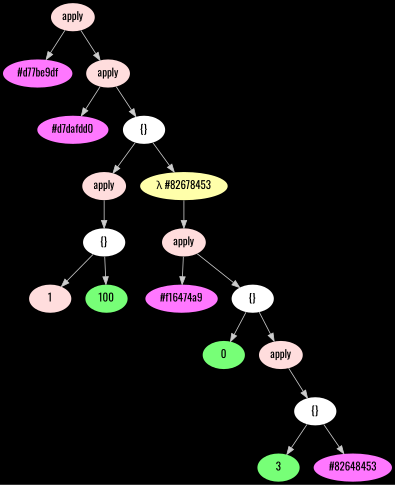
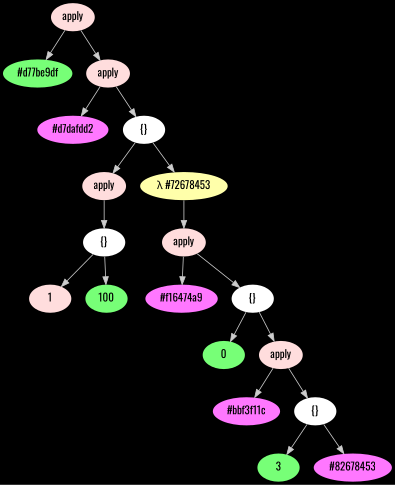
  digraph {
    bgcolor=black
    fontname=Oswald
    node [color=invis fillcolor="#ffdddd" fontcolor=black fontname=Oswald style=filled]
    edge [color="#cccccc" fontname=Oswald]
    n1 [fillcolor="#77ff77" label=0]
    n2 [label=1]
    n3 [fillcolor="#77ff77" label=3]
    n4 [fillcolor="#77ff77" label=100]
-   n5 [fillcolor="#ff77ff" label="#d77be9df"]
-   n6 [fillcolor="#ff77ff" label="#d7dafdd0"]
+   n5 [fillcolor="#77ff77" label="#d77be9df"]
+   n6 [fillcolor="#ff77ff" label="#d7dafdd2"]
+   n7 [fillcolor="#ff77ff" label="#bbf3f11c"]
    n8 [fillcolor="#ff77ff" label="#f16474a9"]
-   n9 [fillcolor="#ff77ff" label="#82648453"]
+   n9 [fillcolor="#ff77ff" label="#82678453"]
    n10 [fillcolor=white label="{}"]
    n11 [label=apply]
-   n12 [fillcolor="#ffffaa" label="λ #82678453"]
+   n12 [fillcolor="#ffffaa" label="λ #72678453"]
    n13 [fillcolor=white label="{}"]
    n14 [label=apply]
    n15 [fillcolor=white label="{}"]
    n16 [label=apply]
    n17 [fillcolor=white label="{}"]
    n18 [label=apply]
    n19 [label=apply]
    n10 -> n11
    n10 -> n12
    n11 -> n13
    n12 -> n14
    n13 -> n2
    n13 -> n4
    n14 -> n8
    n14 -> n15
    n15 -> n1
    n15 -> n16
+   n16 -> n7
    n16 -> n17
    n17 -> n3
    n17 -> n9
    n18 -> n5
    n18 -> n19
    n19 -> n6
    n19 -> n10
  }
